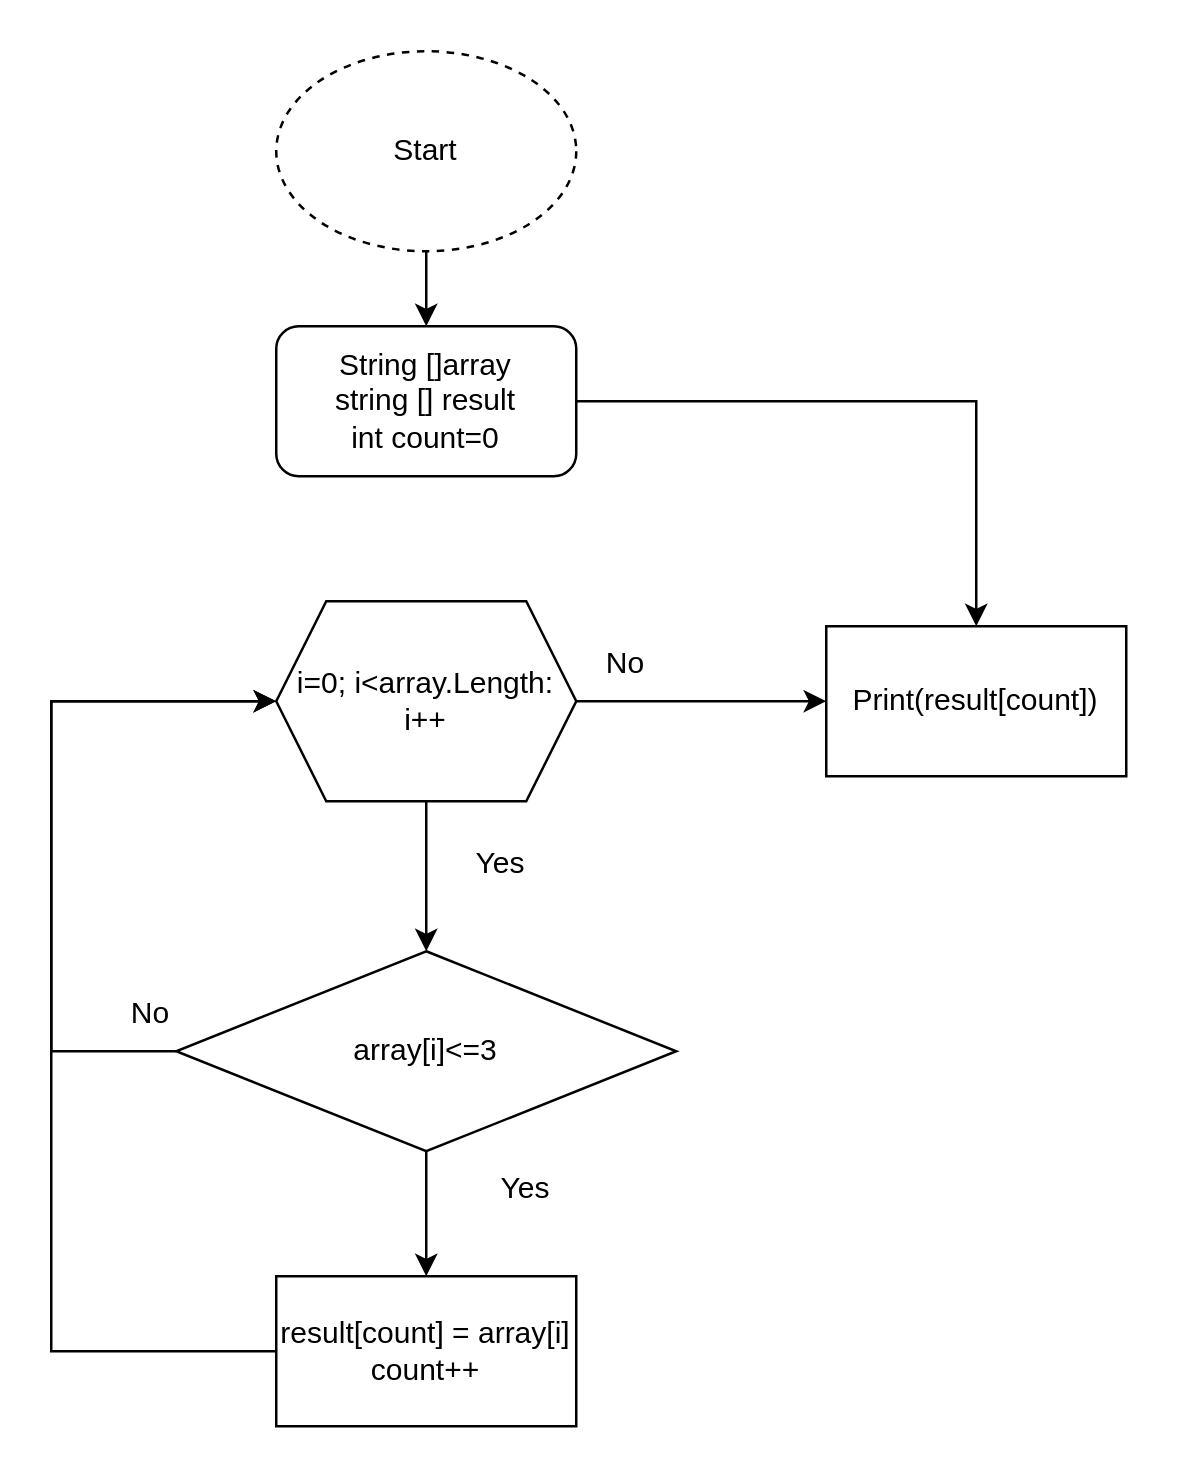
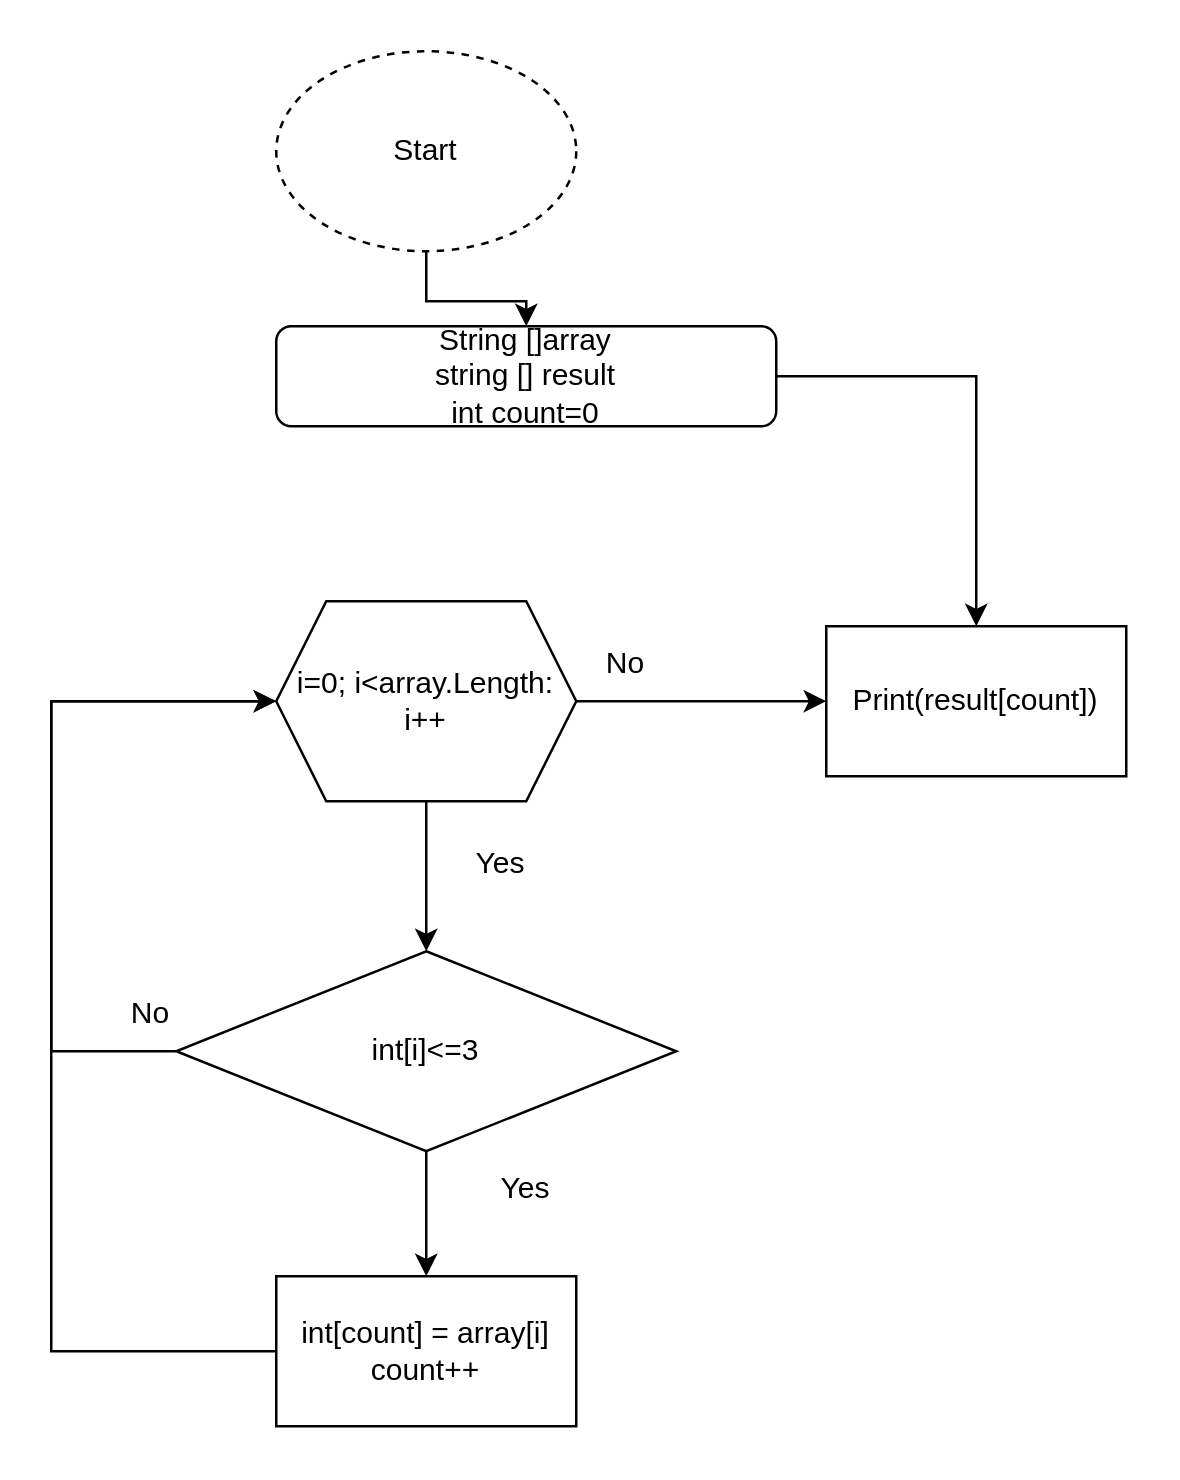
  <mxCell id="0" />
  <mxCell id="1" parent="0" />
  <mxCell id="2" style="edgeStyle=orthogonalEdgeStyle;rounded=0;orthogonalLoop=1;jettySize=auto;html=1;entryX=0.5;entryY=0;entryDx=0;entryDy=0;" edge="1" parent="1" source="3" target="5"><mxGeometry relative="1" as="geometry" /></mxCell>
  <mxCell id="3" value="Start" style="ellipse;whiteSpace=wrap;html=1;dashed=1;" vertex="1" parent="1"><mxGeometry x="110" y="20" width="120" height="80" as="geometry" /></mxCell>
  <mxCell id="4" style="edgeStyle=orthogonalEdgeStyle;rounded=0;orthogonalLoop=1;jettySize=auto;html=1;" edge="1" parent="1" source="5" target="17"><mxGeometry relative="1" as="geometry" /></mxCell>
- <mxCell id="5" value="String []array&lt;br&gt;string [] result&lt;br&gt;int count=0" style="rounded=1;whiteSpace=wrap;html=1;" vertex="1" parent="1"><mxGeometry x="110" y="130" width="120" height="60" as="geometry" /></mxCell>
+ <mxCell id="5" value="String []array&lt;br&gt;string [] result&lt;br&gt;int count=0" style="rounded=1;whiteSpace=wrap;html=1;" vertex="1" parent="1"><mxGeometry x="110" y="130" width="200" height="40" as="geometry" /></mxCell>
  <mxCell id="6" style="edgeStyle=orthogonalEdgeStyle;rounded=0;orthogonalLoop=1;jettySize=auto;html=1;entryX=0.5;entryY=0;entryDx=0;entryDy=0;" edge="1" parent="1" source="8" target="11"><mxGeometry relative="1" as="geometry" /></mxCell>
  <mxCell id="7" style="edgeStyle=orthogonalEdgeStyle;rounded=0;orthogonalLoop=1;jettySize=auto;html=1;entryX=0;entryY=0.5;entryDx=0;entryDy=0;" edge="1" parent="1" source="8" target="17"><mxGeometry relative="1" as="geometry" /></mxCell>
  <mxCell id="8" value="i=0; i&amp;lt;array.Length: i++" style="shape=hexagon;perimeter=hexagonPerimeter2;whiteSpace=wrap;html=1;fixedSize=1;" vertex="1" parent="1"><mxGeometry x="110" y="240" width="120" height="80" as="geometry" /></mxCell>
  <mxCell id="9" style="edgeStyle=orthogonalEdgeStyle;rounded=0;orthogonalLoop=1;jettySize=auto;html=1;entryX=0.5;entryY=0;entryDx=0;entryDy=0;" edge="1" parent="1" source="11" target="13"><mxGeometry relative="1" as="geometry" /></mxCell>
  <mxCell id="10" style="edgeStyle=orthogonalEdgeStyle;rounded=0;orthogonalLoop=1;jettySize=auto;html=1;" edge="1" parent="1" source="11"><mxGeometry relative="1" as="geometry"><mxPoint x="110" y="280" as="targetPoint" /><Array as="points"><mxPoint x="20" y="420" /><mxPoint x="20" y="280" /></Array></mxGeometry></mxCell>
- <mxCell id="11" value="array[i]&amp;lt;=3" style="rhombus;whiteSpace=wrap;html=1;" vertex="1" parent="1"><mxGeometry x="70" y="380" width="200" height="80" as="geometry" /></mxCell>
+ <mxCell id="11" value="int[i]&amp;lt;=3" style="rhombus;whiteSpace=wrap;html=1;" vertex="1" parent="1"><mxGeometry x="70" y="380" width="200" height="80" as="geometry" /></mxCell>
  <mxCell id="12" style="edgeStyle=orthogonalEdgeStyle;rounded=0;orthogonalLoop=1;jettySize=auto;html=1;entryX=0;entryY=0.5;entryDx=0;entryDy=0;" edge="1" parent="1" source="13" target="8"><mxGeometry relative="1" as="geometry"><Array as="points"><mxPoint x="20" y="540" /><mxPoint x="20" y="280" /></Array></mxGeometry></mxCell>
- <mxCell id="13" value="result[count] = array[i]&lt;br&gt;count++" style="rounded=0;whiteSpace=wrap;html=1;" vertex="1" parent="1"><mxGeometry x="110" y="510" width="120" height="60" as="geometry" /></mxCell>
+ <mxCell id="13" value="int[count] = array[i]&lt;br&gt;count++" style="rounded=0;whiteSpace=wrap;html=1;" vertex="1" parent="1"><mxGeometry x="110" y="510" width="120" height="60" as="geometry" /></mxCell>
  <mxCell id="14" value="Yes" style="text;html=1;strokeColor=none;fillColor=none;align=center;verticalAlign=middle;whiteSpace=wrap;rounded=0;" vertex="1" parent="1"><mxGeometry x="170" y="330" width="60" height="30" as="geometry" /></mxCell>
  <mxCell id="15" value="Yes" style="text;html=1;strokeColor=none;fillColor=none;align=center;verticalAlign=middle;whiteSpace=wrap;rounded=0;" vertex="1" parent="1"><mxGeometry x="180" y="460" width="60" height="30" as="geometry" /></mxCell>
  <mxCell id="16" value="No" style="text;html=1;strokeColor=none;fillColor=none;align=center;verticalAlign=middle;whiteSpace=wrap;rounded=0;" vertex="1" parent="1"><mxGeometry x="30" y="390" width="60" height="30" as="geometry" /></mxCell>
  <mxCell id="17" value="Print(result[count])" style="rounded=0;whiteSpace=wrap;html=1;" vertex="1" parent="1"><mxGeometry x="330" y="250" width="120" height="60" as="geometry" /></mxCell>
  <mxCell id="18" value="No" style="text;html=1;strokeColor=none;fillColor=none;align=center;verticalAlign=middle;whiteSpace=wrap;rounded=0;" vertex="1" parent="1"><mxGeometry x="220" y="250" width="60" height="30" as="geometry" /></mxCell>
